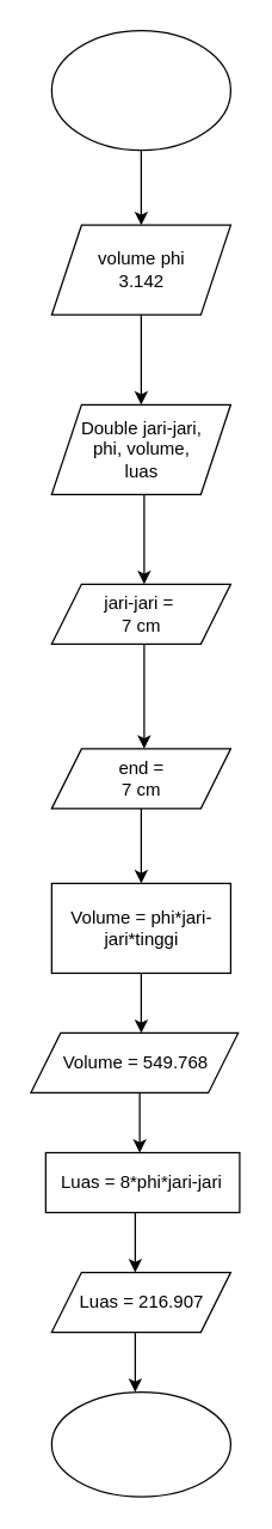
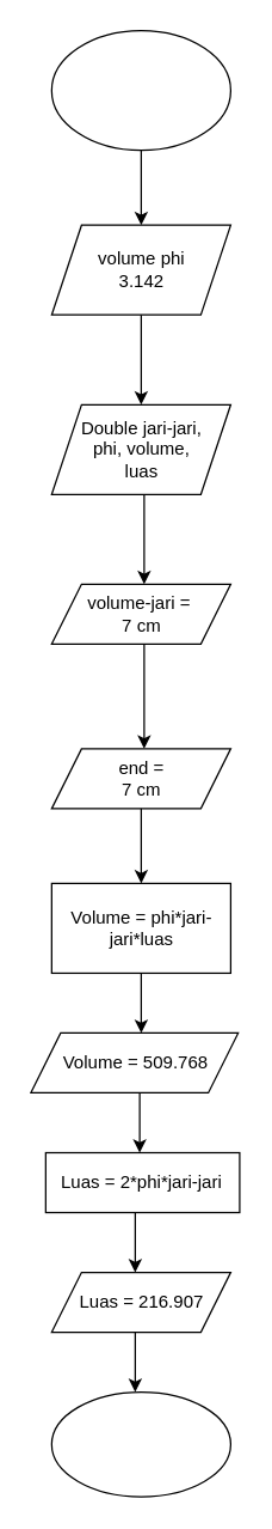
  <mxCell id="0" />
  <mxCell id="1" parent="0" />
  <mxCell id="2" value="" style="ellipse;whiteSpace=wrap;html=1;" vertex="1" parent="1"><mxGeometry x="34" y="20" width="120" height="80" as="geometry" /></mxCell>
  <mxCell id="3" value="" style="endArrow=classic;html=1;rounded=0;" edge="1" parent="1"><mxGeometry width="50" height="50" relative="1" as="geometry"><mxPoint x="94" y="100" as="sourcePoint" /><mxPoint x="94" y="150" as="targetPoint" /><Array as="points"><mxPoint x="94" y="100" /></Array></mxGeometry></mxCell>
  <mxCell id="4" value="" style="shape=parallelogram;perimeter=parallelogramPerimeter;whiteSpace=wrap;html=1;fixedSize=1;" vertex="1" parent="1"><mxGeometry x="34" y="150" width="120" height="60" as="geometry" /></mxCell>
  <mxCell id="5" value="volume phi&lt;br&gt;3.142" style="text;html=1;resizable=0;autosize=1;align=center;verticalAlign=middle;points=[];fillColor=none;strokeColor=none;rounded=0;" vertex="1" parent="1"><mxGeometry x="49" y="160" width="90" height="40" as="geometry" /></mxCell>
  <mxCell id="6" value="" style="endArrow=classic;html=1;rounded=0;" edge="1" parent="1"><mxGeometry width="50" height="50" relative="1" as="geometry"><mxPoint x="94" y="210" as="sourcePoint" /><mxPoint x="94" y="270" as="targetPoint" /><Array as="points"><mxPoint x="94" y="210" /></Array></mxGeometry></mxCell>
  <mxCell id="7" value="" style="shape=parallelogram;perimeter=parallelogramPerimeter;whiteSpace=wrap;html=1;fixedSize=1;" vertex="1" parent="1"><mxGeometry x="34" y="270" width="120" height="60" as="geometry" /></mxCell>
  <mxCell id="8" value="Double jari-jari,&lt;br&gt;phi, volume,&lt;br&gt;luas" style="text;html=1;resizable=0;autosize=1;align=center;verticalAlign=middle;points=[];fillColor=none;strokeColor=none;rounded=0;" vertex="1" parent="1"><mxGeometry x="44" y="270" width="100" height="60" as="geometry" /></mxCell>
  <mxCell id="9" value="" style="endArrow=classic;html=1;rounded=0;exitX=0.52;exitY=1;exitDx=0;exitDy=0;exitPerimeter=0;" edge="1" parent="1" source="8"><mxGeometry width="50" height="50" relative="1" as="geometry"><mxPoint x="70" y="350" as="sourcePoint" /><mxPoint x="96" y="390" as="targetPoint" /><Array as="points"><mxPoint x="96" y="350" /><mxPoint x="96" y="370" /></Array></mxGeometry></mxCell>
  <mxCell id="10" value="" style="shape=parallelogram;perimeter=parallelogramPerimeter;whiteSpace=wrap;html=1;fixedSize=1;" vertex="1" parent="1"><mxGeometry x="34" y="390" width="120" height="40" as="geometry" /></mxCell>
- <mxCell id="11" value="jari-jari =&amp;nbsp;&lt;br&gt;7 cm" style="text;html=1;resizable=0;autosize=1;align=center;verticalAlign=middle;points=[];fillColor=none;strokeColor=none;rounded=0;" vertex="1" parent="1"><mxGeometry x="59" y="390" width="70" height="40" as="geometry" /></mxCell>
+ <mxCell id="11" value="volume-jari =&amp;nbsp;&lt;br&gt;7 cm" style="text;html=1;resizable=0;autosize=1;align=center;verticalAlign=middle;points=[];fillColor=none;strokeColor=none;rounded=0;" vertex="1" parent="1"><mxGeometry x="59" y="390" width="70" height="40" as="geometry" /></mxCell>
  <mxCell id="12" value="" style="endArrow=classic;html=1;rounded=0;" edge="1" parent="1"><mxGeometry width="50" height="50" relative="1" as="geometry"><mxPoint x="96" y="430" as="sourcePoint" /><mxPoint x="96" y="500" as="targetPoint" /><Array as="points"><mxPoint x="96" y="460" /></Array></mxGeometry></mxCell>
  <mxCell id="13" value="" style="shape=parallelogram;perimeter=parallelogramPerimeter;whiteSpace=wrap;html=1;fixedSize=1;" vertex="1" parent="1"><mxGeometry x="34" y="500" width="120" height="40" as="geometry" /></mxCell>
  <mxCell id="14" value="end =&lt;br&gt;7 cm" style="text;html=1;resizable=0;autosize=1;align=center;verticalAlign=middle;points=[];fillColor=none;strokeColor=none;rounded=0;" vertex="1" parent="1"><mxGeometry x="64" y="500" width="60" height="40" as="geometry" /></mxCell>
  <mxCell id="15" value="" style="endArrow=classic;html=1;rounded=0;" edge="1" parent="1" source="14"><mxGeometry width="50" height="50" relative="1" as="geometry"><mxPoint x="60" y="580" as="sourcePoint" /><mxPoint x="94" y="590" as="targetPoint" /></mxGeometry></mxCell>
  <mxCell id="16" value="" style="rounded=0;whiteSpace=wrap;html=1;" vertex="1" parent="1"><mxGeometry x="34" y="590" width="120" height="60" as="geometry" /></mxCell>
- <mxCell id="17" value="Volume = phi*jari-&lt;br&gt;jari*tinggi" style="text;html=1;resizable=0;autosize=1;align=center;verticalAlign=middle;points=[];fillColor=none;strokeColor=none;rounded=0;" vertex="1" parent="1"><mxGeometry x="34" y="600" width="120" height="40" as="geometry" /></mxCell>
+ <mxCell id="17" value="Volume = phi*jari-&lt;br&gt;jari*luas" style="text;html=1;resizable=0;autosize=1;align=center;verticalAlign=middle;points=[];fillColor=none;strokeColor=none;rounded=0;" vertex="1" parent="1"><mxGeometry x="34" y="600" width="120" height="40" as="geometry" /></mxCell>
  <mxCell id="18" value="" style="endArrow=classic;html=1;rounded=0;exitX=0.5;exitY=1;exitDx=0;exitDy=0;" edge="1" parent="1" source="16"><mxGeometry width="50" height="50" relative="1" as="geometry"><mxPoint x="60" y="570" as="sourcePoint" /><mxPoint x="94" y="690" as="targetPoint" /></mxGeometry></mxCell>
  <mxCell id="19" value="" style="shape=parallelogram;perimeter=parallelogramPerimeter;whiteSpace=wrap;html=1;fixedSize=1;" vertex="1" parent="1"><mxGeometry x="20" y="690" width="139" height="40" as="geometry" /></mxCell>
- <mxCell id="20" value="Volume = 549.768" style="text;html=1;resizable=0;autosize=1;align=center;verticalAlign=middle;points=[];fillColor=none;strokeColor=none;rounded=0;" vertex="1" parent="1"><mxGeometry x="30" y="695" width="120" height="30" as="geometry" /></mxCell>
+ <mxCell id="20" value="Volume = 509.768" style="text;html=1;resizable=0;autosize=1;align=center;verticalAlign=middle;points=[];fillColor=none;strokeColor=none;rounded=0;" vertex="1" parent="1"><mxGeometry x="30" y="695" width="120" height="30" as="geometry" /></mxCell>
  <mxCell id="21" value="" style="endArrow=classic;html=1;rounded=0;" edge="1" parent="1"><mxGeometry width="50" height="50" relative="1" as="geometry"><mxPoint x="93" y="730" as="sourcePoint" /><mxPoint x="93" y="770" as="targetPoint" /><Array as="points"><mxPoint x="93" y="750" /></Array></mxGeometry></mxCell>
  <mxCell id="22" value="" style="rounded=0;whiteSpace=wrap;html=1;" vertex="1" parent="1"><mxGeometry x="30" y="770" width="130" height="40" as="geometry" /></mxCell>
- <mxCell id="23" value="Luas = 8*phi*jari-jari" style="text;html=1;resizable=0;autosize=1;align=center;verticalAlign=middle;points=[];fillColor=none;strokeColor=none;rounded=0;" vertex="1" parent="1"><mxGeometry x="29" y="775" width="130" height="30" as="geometry" /></mxCell>
+ <mxCell id="23" value="Luas = 2*phi*jari-jari" style="text;html=1;resizable=0;autosize=1;align=center;verticalAlign=middle;points=[];fillColor=none;strokeColor=none;rounded=0;" vertex="1" parent="1"><mxGeometry x="29" y="775" width="130" height="30" as="geometry" /></mxCell>
  <mxCell id="24" value="" style="endArrow=classic;html=1;rounded=0;" edge="1" parent="1"><mxGeometry width="50" height="50" relative="1" as="geometry"><mxPoint x="90" y="810" as="sourcePoint" /><mxPoint x="90" y="850" as="targetPoint" /><Array as="points"><mxPoint x="90" y="830" /></Array></mxGeometry></mxCell>
  <mxCell id="25" value="" style="shape=parallelogram;perimeter=parallelogramPerimeter;whiteSpace=wrap;html=1;fixedSize=1;" vertex="1" parent="1"><mxGeometry x="34" y="850" width="120" height="40" as="geometry" /></mxCell>
  <mxCell id="26" value="Luas = 216.907" style="text;html=1;resizable=0;autosize=1;align=center;verticalAlign=middle;points=[];fillColor=none;strokeColor=none;rounded=0;" vertex="1" parent="1"><mxGeometry x="39" y="855" width="110" height="30" as="geometry" /></mxCell>
  <mxCell id="27" value="" style="endArrow=classic;html=1;rounded=0;" edge="1" parent="1"><mxGeometry width="50" height="50" relative="1" as="geometry"><mxPoint x="90" y="890" as="sourcePoint" /><mxPoint x="90" y="930" as="targetPoint" /><Array as="points"><mxPoint x="90" y="910" /></Array></mxGeometry></mxCell>
  <mxCell id="28" value="" style="ellipse;whiteSpace=wrap;html=1;" vertex="1" parent="1"><mxGeometry x="34" y="930" width="120" height="70" as="geometry" /></mxCell>
